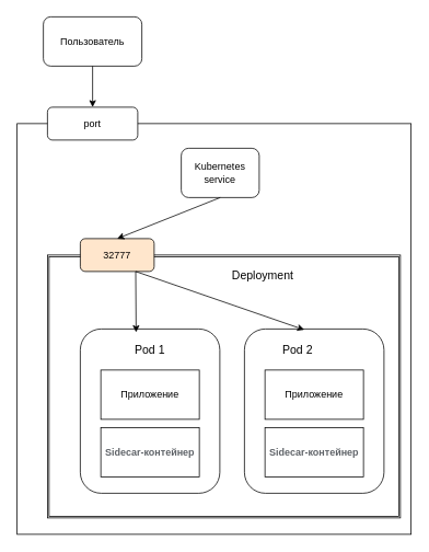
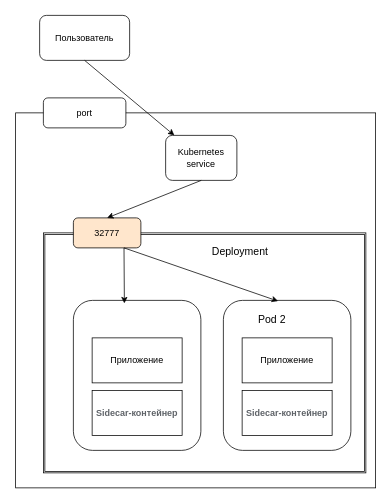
  <mxCell id="0" />
  <mxCell id="1" parent="0" />
  <mxCell id="2" value="" style="rounded=0;whiteSpace=wrap;html=1;" vertex="1" parent="1"><mxGeometry x="20" y="150" width="480" height="500" as="geometry" /></mxCell>
  <mxCell id="3" value="" style="shape=ext;double=1;rounded=0;whiteSpace=wrap;html=1;" vertex="1" parent="1"><mxGeometry x="57" y="310" width="430" height="320" as="geometry" /></mxCell>
  <mxCell id="4" value="" style="rounded=1;whiteSpace=wrap;html=1;" vertex="1" parent="1"><mxGeometry x="97" y="400" width="170" height="200" as="geometry" /></mxCell>
  <mxCell id="5" value="&lt;font size=&quot;1&quot; face=&quot;Helvetica&quot; color=&quot;#5f6368&quot;&gt;&lt;span style=&quot;background-color: rgb(255, 255, 255);&quot;&gt;&lt;b style=&quot;font-size: 12px;&quot;&gt;Sidecar-контейнер&lt;/b&gt;&lt;/span&gt;&lt;/font&gt;" style="rounded=0;whiteSpace=wrap;html=1;" vertex="1" parent="1"><mxGeometry x="122" y="520" width="120" height="60" as="geometry" /></mxCell>
  <mxCell id="6" value="Пользователь" style="rounded=1;whiteSpace=wrap;html=1;" vertex="1" parent="1"><mxGeometry x="52" y="20" width="120" height="60" as="geometry" /></mxCell>
  <mxCell id="7" value="Kubernetes service" style="rounded=1;whiteSpace=wrap;html=1;" vertex="1" parent="1"><mxGeometry x="220" y="180" width="95" height="60" as="geometry" /></mxCell>
  <mxCell id="8" value="&lt;span style=&quot;font-size: 14px;&quot;&gt;Deployment&lt;/span&gt;" style="text;html=1;align=center;verticalAlign=middle;whiteSpace=wrap;rounded=0;" vertex="1" parent="1"><mxGeometry x="267" y="320" width="105" height="30" as="geometry" /></mxCell>
  <mxCell id="9" value="" style="rounded=1;whiteSpace=wrap;html=1;" vertex="1" parent="1"><mxGeometry x="297" y="400" width="170" height="200" as="geometry" /></mxCell>
  <mxCell id="10" value="&lt;b style=&quot;color: rgb(95, 99, 104);&quot;&gt;Sidecar-контейнер&lt;/b&gt;" style="rounded=0;whiteSpace=wrap;html=1;" vertex="1" parent="1"><mxGeometry x="322" y="520" width="120" height="60" as="geometry" /></mxCell>
  <mxCell id="11" value="Приложение" style="rounded=0;whiteSpace=wrap;html=1;" vertex="1" parent="1"><mxGeometry x="322" y="450" width="120" height="60" as="geometry" /></mxCell>
  <mxCell id="12" value="Приложение" style="rounded=0;whiteSpace=wrap;html=1;" vertex="1" parent="1"><mxGeometry x="122" y="450" width="120" height="60" as="geometry" /></mxCell>
- <mxCell id="13" value="&lt;span style=&quot;font-size: 14px;&quot;&gt;Pod 1&lt;/span&gt;" style="text;html=1;align=center;verticalAlign=middle;whiteSpace=wrap;rounded=0;" vertex="1" parent="1"><mxGeometry x="152" y="410" width="60" height="30" as="geometry" /></mxCell>
  <mxCell id="14" value="&lt;span style=&quot;font-size: 14px;&quot;&gt;Pod 2&lt;/span&gt;" style="text;html=1;align=center;verticalAlign=middle;whiteSpace=wrap;rounded=0;" vertex="1" parent="1"><mxGeometry x="332" y="410" width="60" height="30" as="geometry" /></mxCell>
  <mxCell id="15" value="32777" style="rounded=1;whiteSpace=wrap;html=1;fillColor=#ffe6cc;" vertex="1" parent="1"><mxGeometry x="97" y="290" width="90" height="40" as="geometry" /></mxCell>
  <mxCell id="16" value="" style="endArrow=classic;html=1;rounded=0;entryX=0.4;entryY=0.02;entryDx=0;entryDy=0;entryPerimeter=0;exitX=0.75;exitY=1;exitDx=0;exitDy=0;" edge="1" parent="1" source="15" target="4"><mxGeometry width="50" height="50" relative="1" as="geometry"><mxPoint x="67" y="220" as="sourcePoint" /><mxPoint x="117" y="170" as="targetPoint" /></mxGeometry></mxCell>
  <mxCell id="17" value="" style="endArrow=classic;html=1;rounded=0;entryX=0.429;entryY=0.005;entryDx=0;entryDy=0;entryPerimeter=0;exitX=0.75;exitY=1;exitDx=0;exitDy=0;" edge="1" parent="1" source="15" target="9"><mxGeometry width="50" height="50" relative="1" as="geometry"><mxPoint x="67" y="230" as="sourcePoint" /><mxPoint x="117" y="180" as="targetPoint" /></mxGeometry></mxCell>
  <mxCell id="18" value="" style="endArrow=classic;html=1;rounded=0;exitX=0.5;exitY=1;exitDx=0;exitDy=0;entryX=0.5;entryY=0;entryDx=0;entryDy=0;" edge="1" parent="1" source="7" target="15"><mxGeometry width="50" height="50" relative="1" as="geometry"><mxPoint x="830" y="480" as="sourcePoint" /><mxPoint x="880" y="430" as="targetPoint" /></mxGeometry></mxCell>
  <mxCell id="19" value="port" style="rounded=1;whiteSpace=wrap;html=1;" vertex="1" parent="1"><mxGeometry x="57" y="130" width="110" height="40" as="geometry" /></mxCell>
- <mxCell id="20" value="" style="endArrow=classic;html=1;rounded=0;exitX=0.5;exitY=1;exitDx=0;exitDy=0;entryX=0.5;entryY=0;entryDx=0;entryDy=0;" edge="1" parent="1" source="6" target="19"><mxGeometry width="50" height="50" relative="1" as="geometry"><mxPoint x="770" y="160" as="sourcePoint" /><mxPoint x="820" y="110" as="targetPoint" /></mxGeometry></mxCell>
+ <mxCell id="20" value="" style="endArrow=classic;html=1;rounded=0;exitX=0.5;exitY=1;exitDx=0;exitDy=0;" edge="1" parent="1" source="6" target="7"><mxGeometry width="50" height="50" relative="1" as="geometry"><mxPoint x="770" y="160" as="sourcePoint" /><mxPoint x="820" y="110" as="targetPoint" /></mxGeometry></mxCell>
